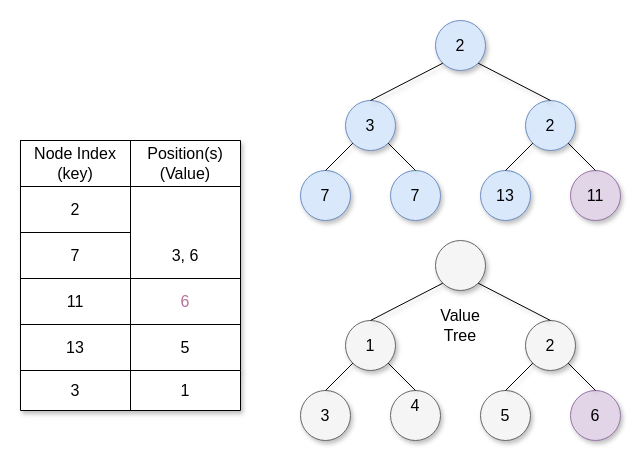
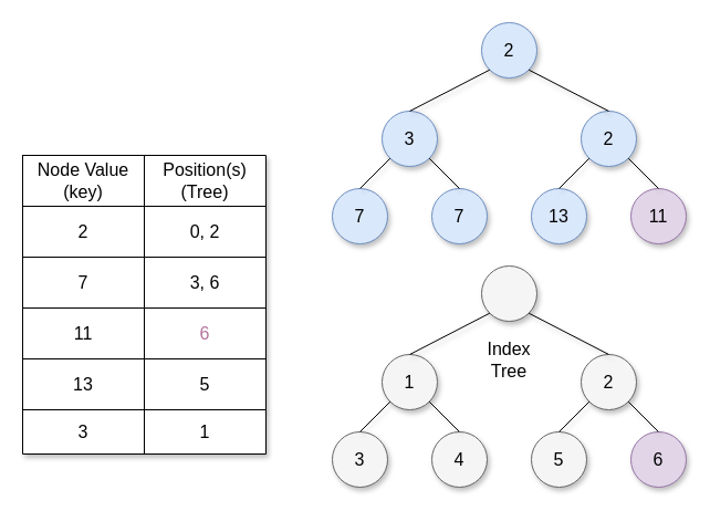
  <mxCell id="0" />
  <mxCell id="1" parent="0" />
  <mxCell id="2" value="" style="shape=table;html=1;whiteSpace=wrap;startSize=0;container=1;collapsible=0;childLayout=tableLayout;fontSize=16;shadow=1;sketch=0;" parent="1" vertex="1"><mxGeometry x="20" y="140" width="220" height="230" as="geometry" /></mxCell>
  <mxCell id="3" value="" style="shape=partialRectangle;html=1;whiteSpace=wrap;collapsible=0;dropTarget=0;pointerEvents=0;fillColor=none;top=0;left=0;bottom=0;right=0;points=[[0,0.5],[1,0.5]];portConstraint=eastwest;fontSize=16;shadow=1;sketch=0;" parent="2" vertex="1"><mxGeometry width="220" height="46" as="geometry" /></mxCell>
- <mxCell id="4" value="Node Index&lt;br style=&quot;font-size: 16px;&quot;&gt;(key)" style="shape=partialRectangle;html=1;whiteSpace=wrap;connectable=0;overflow=hidden;fillColor=none;top=0;left=0;bottom=0;right=0;fontSize=16;shadow=1;sketch=0;" parent="3" vertex="1"><mxGeometry width="110" height="46" as="geometry" /></mxCell>
- <mxCell id="5" value="Position(s)&lt;br style=&quot;font-size: 16px;&quot;&gt;(Value)" style="shape=partialRectangle;html=1;whiteSpace=wrap;connectable=0;overflow=hidden;fillColor=none;top=0;left=0;bottom=0;right=0;fontSize=16;shadow=1;sketch=0;" parent="3" vertex="1"><mxGeometry x="110" width="110" height="46" as="geometry" /></mxCell>
+ <mxCell id="4" value="Node Value&lt;br style=&quot;font-size: 16px;&quot;&gt;(key)" style="shape=partialRectangle;html=1;whiteSpace=wrap;connectable=0;overflow=hidden;fillColor=none;top=0;left=0;bottom=0;right=0;fontSize=16;shadow=1;sketch=0;" parent="3" vertex="1"><mxGeometry width="110" height="46" as="geometry" /></mxCell>
+ <mxCell id="5" value="Position(s)&lt;br style=&quot;font-size: 16px;&quot;&gt;(Tree)" style="shape=partialRectangle;html=1;whiteSpace=wrap;connectable=0;overflow=hidden;fillColor=none;top=0;left=0;bottom=0;right=0;fontSize=16;shadow=1;sketch=0;" parent="3" vertex="1"><mxGeometry x="110" width="110" height="46" as="geometry" /></mxCell>
  <mxCell id="6" value="" style="shape=partialRectangle;html=1;whiteSpace=wrap;collapsible=0;dropTarget=0;pointerEvents=0;fillColor=none;top=0;left=0;bottom=0;right=0;points=[[0,0.5],[1,0.5]];portConstraint=eastwest;fontSize=16;shadow=1;sketch=0;" parent="2" vertex="1"><mxGeometry y="46" width="220" height="46" as="geometry" /></mxCell>
  <mxCell id="7" value="2" style="shape=partialRectangle;html=1;whiteSpace=wrap;connectable=0;overflow=hidden;fillColor=none;top=0;left=0;bottom=0;right=0;fontSize=16;shadow=1;sketch=0;" parent="6" vertex="1"><mxGeometry width="110" height="46" as="geometry" /></mxCell>
+ <mxCell id="8" value="0, 2" style="shape=partialRectangle;html=1;whiteSpace=wrap;connectable=0;overflow=hidden;fillColor=none;top=0;left=0;bottom=0;right=0;fontSize=16;shadow=1;sketch=0;" parent="6" vertex="1"><mxGeometry x="110" width="110" height="46" as="geometry" /></mxCell>
  <mxCell id="9" value="" style="shape=partialRectangle;html=1;whiteSpace=wrap;collapsible=0;dropTarget=0;pointerEvents=0;fillColor=none;top=0;left=0;bottom=0;right=0;points=[[0,0.5],[1,0.5]];portConstraint=eastwest;fontSize=16;shadow=1;sketch=0;" parent="2" vertex="1"><mxGeometry y="92" width="220" height="46" as="geometry" /></mxCell>
  <mxCell id="10" value="7" style="shape=partialRectangle;html=1;whiteSpace=wrap;connectable=0;overflow=hidden;fillColor=none;top=0;left=0;bottom=0;right=0;fontSize=16;shadow=1;sketch=0;" parent="9" vertex="1"><mxGeometry width="110" height="46" as="geometry" /></mxCell>
  <mxCell id="11" value="3, 6" style="shape=partialRectangle;html=1;whiteSpace=wrap;connectable=0;overflow=hidden;fillColor=none;top=0;left=0;bottom=0;right=0;fontSize=16;shadow=1;sketch=0;" parent="9" vertex="1"><mxGeometry x="110" width="110" height="46" as="geometry" /></mxCell>
  <mxCell id="12" value="" style="shape=partialRectangle;html=1;whiteSpace=wrap;collapsible=0;dropTarget=0;pointerEvents=0;fillColor=none;top=0;left=0;bottom=0;right=0;points=[[0,0.5],[1,0.5]];portConstraint=eastwest;fontSize=16;shadow=1;sketch=0;" parent="2" vertex="1"><mxGeometry y="138" width="220" height="46" as="geometry" /></mxCell>
  <mxCell id="13" value="11" style="shape=partialRectangle;html=1;whiteSpace=wrap;connectable=0;overflow=hidden;fillColor=none;top=0;left=0;bottom=0;right=0;fontSize=16;shadow=1;sketch=0;" parent="12" vertex="1"><mxGeometry width="110" height="46" as="geometry" /></mxCell>
  <mxCell id="14" value="&lt;font color=&quot;#b5739d&quot;&gt;6&lt;/font&gt;" style="shape=partialRectangle;html=1;whiteSpace=wrap;connectable=0;overflow=hidden;fillColor=none;top=0;left=0;bottom=0;right=0;fontSize=16;shadow=1;sketch=0;" parent="12" vertex="1"><mxGeometry x="110" width="110" height="46" as="geometry" /></mxCell>
  <mxCell id="15" value="" style="shape=partialRectangle;html=1;whiteSpace=wrap;collapsible=0;dropTarget=0;pointerEvents=0;fillColor=none;top=0;left=0;bottom=0;right=0;points=[[0,0.5],[1,0.5]];portConstraint=eastwest;fontSize=16;shadow=1;sketch=0;" parent="2" vertex="1"><mxGeometry y="184" width="220" height="46" as="geometry" /></mxCell>
  <mxCell id="16" value="13" style="shape=partialRectangle;html=1;whiteSpace=wrap;connectable=0;overflow=hidden;fillColor=none;top=0;left=0;bottom=0;right=0;fontSize=16;shadow=1;sketch=0;" parent="15" vertex="1"><mxGeometry width="110" height="46" as="geometry" /></mxCell>
  <mxCell id="17" value="5" style="shape=partialRectangle;html=1;whiteSpace=wrap;connectable=0;overflow=hidden;fillColor=none;top=0;left=0;bottom=0;right=0;fontSize=16;shadow=1;sketch=0;" parent="15" vertex="1"><mxGeometry x="110" width="110" height="46" as="geometry" /></mxCell>
  <mxCell id="18" value="" style="ellipse;whiteSpace=wrap;html=1;aspect=fixed;fontSize=16;fillColor=#dae8fc;strokeColor=#6c8ebf;shadow=1;sketch=0;" parent="1" vertex="1"><mxGeometry x="435" y="20" width="50" height="50" as="geometry" /></mxCell>
  <mxCell id="19" value="2" style="text;html=1;align=center;verticalAlign=middle;whiteSpace=wrap;rounded=0;fontSize=16;shadow=1;sketch=0;" parent="1" vertex="1"><mxGeometry x="440" y="35" width="40" height="20" as="geometry" /></mxCell>
  <mxCell id="20" value="" style="ellipse;whiteSpace=wrap;html=1;aspect=fixed;fontSize=16;fillColor=#dae8fc;strokeColor=#6c8ebf;shadow=1;sketch=0;" parent="1" vertex="1"><mxGeometry x="345" y="100" width="50" height="50" as="geometry" /></mxCell>
  <mxCell id="21" value="3" style="text;html=1;align=center;verticalAlign=middle;whiteSpace=wrap;rounded=0;fontSize=16;shadow=1;sketch=0;" parent="1" vertex="1"><mxGeometry x="350" y="115" width="40" height="20" as="geometry" /></mxCell>
  <mxCell id="22" value="" style="ellipse;whiteSpace=wrap;html=1;aspect=fixed;fontSize=16;fillColor=#dae8fc;strokeColor=#6c8ebf;shadow=1;sketch=0;" parent="1" vertex="1"><mxGeometry x="390" y="170" width="50" height="50" as="geometry" /></mxCell>
  <mxCell id="23" value="7" style="text;html=1;align=center;verticalAlign=middle;whiteSpace=wrap;rounded=0;fontSize=16;shadow=1;sketch=0;" parent="1" vertex="1"><mxGeometry x="395" y="185" width="40" height="20" as="geometry" /></mxCell>
  <mxCell id="24" value="" style="ellipse;whiteSpace=wrap;html=1;aspect=fixed;fontSize=16;fillColor=#dae8fc;strokeColor=#6c8ebf;shadow=1;sketch=0;" parent="1" vertex="1"><mxGeometry x="300" y="170" width="50" height="50" as="geometry" /></mxCell>
  <mxCell id="25" value="7" style="text;html=1;align=center;verticalAlign=middle;whiteSpace=wrap;rounded=0;fontSize=16;shadow=1;sketch=0;" parent="1" vertex="1"><mxGeometry x="305" y="185" width="40" height="20" as="geometry" /></mxCell>
  <mxCell id="26" value="" style="ellipse;whiteSpace=wrap;html=1;aspect=fixed;fontSize=16;fillColor=#dae8fc;strokeColor=#6c8ebf;shadow=1;sketch=0;" parent="1" vertex="1"><mxGeometry x="525" y="100" width="50" height="50" as="geometry" /></mxCell>
  <mxCell id="27" value="2" style="text;html=1;align=center;verticalAlign=middle;whiteSpace=wrap;rounded=0;fontSize=16;shadow=1;sketch=0;" parent="1" vertex="1"><mxGeometry x="530" y="115" width="40" height="20" as="geometry" /></mxCell>
  <mxCell id="28" value="" style="ellipse;whiteSpace=wrap;html=1;aspect=fixed;fontSize=16;fillColor=#e1d5e7;strokeColor=#9673a6;shadow=1;sketch=0;" parent="1" vertex="1"><mxGeometry x="570" y="170" width="50" height="50" as="geometry" /></mxCell>
  <mxCell id="29" value="11" style="text;html=1;align=center;verticalAlign=middle;whiteSpace=wrap;rounded=0;fontSize=16;shadow=1;sketch=0;" parent="1" vertex="1"><mxGeometry x="575" y="185" width="40" height="20" as="geometry" /></mxCell>
  <mxCell id="30" value="" style="ellipse;whiteSpace=wrap;html=1;aspect=fixed;fontSize=16;fillColor=#dae8fc;strokeColor=#6c8ebf;shadow=1;sketch=0;" parent="1" vertex="1"><mxGeometry x="480" y="170" width="50" height="50" as="geometry" /></mxCell>
  <mxCell id="31" value="13" style="text;html=1;align=center;verticalAlign=middle;whiteSpace=wrap;rounded=0;fontSize=16;shadow=1;sketch=0;" parent="1" vertex="1"><mxGeometry x="485" y="185" width="40" height="20" as="geometry" /></mxCell>
  <mxCell id="32" value="" style="endArrow=none;html=1;fontSize=16;entryX=0;entryY=1;entryDx=0;entryDy=0;exitX=0.5;exitY=0;exitDx=0;exitDy=0;shadow=1;sketch=0;" parent="1" source="20" target="18" edge="1"><mxGeometry width="50" height="50" relative="1" as="geometry"><mxPoint x="410" y="160" as="sourcePoint" /><mxPoint x="460" y="110" as="targetPoint" /></mxGeometry></mxCell>
  <mxCell id="33" value="" style="endArrow=none;html=1;fontSize=16;entryX=1;entryY=1;entryDx=0;entryDy=0;exitX=0.5;exitY=0;exitDx=0;exitDy=0;shadow=1;sketch=0;" parent="1" source="26" target="18" edge="1"><mxGeometry width="50" height="50" relative="1" as="geometry"><mxPoint x="550" y="90" as="sourcePoint" /><mxPoint x="480" y="210" as="targetPoint" /></mxGeometry></mxCell>
  <mxCell id="34" value="" style="endArrow=none;html=1;fontSize=16;exitX=0.5;exitY=0;exitDx=0;exitDy=0;shadow=1;sketch=0;" parent="1" source="24" target="20" edge="1"><mxGeometry width="50" height="50" relative="1" as="geometry"><mxPoint x="430" y="260" as="sourcePoint" /><mxPoint x="480" y="210" as="targetPoint" /></mxGeometry></mxCell>
  <mxCell id="35" value="" style="endArrow=none;html=1;fontSize=16;exitX=1;exitY=1;exitDx=0;exitDy=0;entryX=0.5;entryY=0;entryDx=0;entryDy=0;shadow=1;sketch=0;" parent="1" source="20" target="22" edge="1"><mxGeometry width="50" height="50" relative="1" as="geometry"><mxPoint x="430" y="260" as="sourcePoint" /><mxPoint x="480" y="210" as="targetPoint" /></mxGeometry></mxCell>
  <mxCell id="36" value="" style="endArrow=none;html=1;fontSize=16;entryX=0;entryY=1;entryDx=0;entryDy=0;exitX=0.5;exitY=0;exitDx=0;exitDy=0;shadow=1;sketch=0;" parent="1" source="30" target="26" edge="1"><mxGeometry width="50" height="50" relative="1" as="geometry"><mxPoint x="430" y="260" as="sourcePoint" /><mxPoint x="480" y="210" as="targetPoint" /></mxGeometry></mxCell>
  <mxCell id="37" value="" style="endArrow=none;html=1;fontSize=16;exitX=0.5;exitY=0;exitDx=0;exitDy=0;entryX=1;entryY=1;entryDx=0;entryDy=0;shadow=1;sketch=0;" parent="1" source="28" target="26" edge="1"><mxGeometry width="50" height="50" relative="1" as="geometry"><mxPoint x="430" y="260" as="sourcePoint" /><mxPoint x="480" y="210" as="targetPoint" /></mxGeometry></mxCell>
  <mxCell id="38" value="" style="ellipse;whiteSpace=wrap;html=1;aspect=fixed;fontSize=16;fillColor=#f5f5f5;strokeColor=#666666;shadow=1;sketch=0;fontColor=#333333;" parent="1" vertex="1"><mxGeometry x="435" y="240" width="50" height="50" as="geometry" /></mxCell>
  <mxCell id="39" value="" style="ellipse;whiteSpace=wrap;html=1;aspect=fixed;fontSize=16;fillColor=#f5f5f5;strokeColor=#666666;fontColor=#333333;shadow=1;sketch=0;" parent="1" vertex="1"><mxGeometry x="345" y="320" width="50" height="50" as="geometry" /></mxCell>
  <mxCell id="40" value="1" style="text;html=1;align=center;verticalAlign=middle;whiteSpace=wrap;rounded=0;fontSize=16;shadow=1;sketch=0;" parent="1" vertex="1"><mxGeometry x="350" y="335" width="40" height="20" as="geometry" /></mxCell>
  <mxCell id="41" value="" style="ellipse;whiteSpace=wrap;html=1;aspect=fixed;fontSize=16;fillColor=#f5f5f5;strokeColor=#666666;fontColor=#333333;shadow=1;sketch=0;" parent="1" vertex="1"><mxGeometry x="390" y="390" width="50" height="50" as="geometry" /></mxCell>
- <mxCell id="42" value="4" style="text;html=1;align=center;verticalAlign=middle;whiteSpace=wrap;rounded=0;fontSize=16;shadow=1;sketch=0;" parent="1" vertex="1"><mxGeometry x="395" y="395" width="40" height="20" as="geometry" /></mxCell>
+ <mxCell id="42" value="4" style="text;html=1;align=center;verticalAlign=middle;whiteSpace=wrap;rounded=0;fontSize=16;shadow=1;sketch=0;" parent="1" vertex="1"><mxGeometry x="395" y="405" width="40" height="20" as="geometry" /></mxCell>
  <mxCell id="43" value="" style="ellipse;whiteSpace=wrap;html=1;aspect=fixed;fontSize=16;fillColor=#f5f5f5;strokeColor=#666666;shadow=1;sketch=0;fontColor=#333333;" parent="1" vertex="1"><mxGeometry x="300" y="390" width="50" height="50" as="geometry" /></mxCell>
  <mxCell id="44" value="3" style="text;html=1;align=center;verticalAlign=middle;whiteSpace=wrap;rounded=0;fontSize=16;shadow=1;sketch=0;" parent="1" vertex="1"><mxGeometry x="305" y="405" width="40" height="20" as="geometry" /></mxCell>
  <mxCell id="45" value="" style="ellipse;whiteSpace=wrap;html=1;aspect=fixed;fontSize=16;fillColor=#f5f5f5;strokeColor=#666666;fontColor=#333333;shadow=1;sketch=0;" parent="1" vertex="1"><mxGeometry x="525" y="320" width="50" height="50" as="geometry" /></mxCell>
  <mxCell id="46" value="2" style="text;html=1;align=center;verticalAlign=middle;whiteSpace=wrap;rounded=0;fontSize=16;shadow=1;sketch=0;" parent="1" vertex="1"><mxGeometry x="530" y="335" width="40" height="20" as="geometry" /></mxCell>
  <mxCell id="47" value="" style="ellipse;whiteSpace=wrap;html=1;aspect=fixed;fontSize=16;fillColor=#e1d5e7;strokeColor=#9673a6;shadow=1;sketch=0;" parent="1" vertex="1"><mxGeometry x="570" y="390" width="50" height="50" as="geometry" /></mxCell>
  <mxCell id="48" value="6" style="text;html=1;align=center;verticalAlign=middle;whiteSpace=wrap;rounded=0;fontSize=16;shadow=1;sketch=0;" parent="1" vertex="1"><mxGeometry x="575" y="405" width="40" height="20" as="geometry" /></mxCell>
  <mxCell id="49" value="" style="ellipse;whiteSpace=wrap;html=1;aspect=fixed;fontSize=16;fillColor=#f5f5f5;strokeColor=#666666;fontColor=#333333;shadow=1;sketch=0;" parent="1" vertex="1"><mxGeometry x="480" y="390" width="50" height="50" as="geometry" /></mxCell>
  <mxCell id="50" value="5" style="text;html=1;align=center;verticalAlign=middle;whiteSpace=wrap;rounded=0;fontSize=16;shadow=1;sketch=0;" parent="1" vertex="1"><mxGeometry x="485" y="405" width="40" height="20" as="geometry" /></mxCell>
  <mxCell id="51" value="" style="endArrow=none;html=1;fontSize=16;entryX=0;entryY=1;entryDx=0;entryDy=0;exitX=0.5;exitY=0;exitDx=0;exitDy=0;shadow=1;sketch=0;" parent="1" source="39" target="38" edge="1"><mxGeometry width="50" height="50" relative="1" as="geometry"><mxPoint x="410" y="380" as="sourcePoint" /><mxPoint x="460" y="330" as="targetPoint" /></mxGeometry></mxCell>
  <mxCell id="52" value="" style="endArrow=none;html=1;fontSize=16;entryX=1;entryY=1;entryDx=0;entryDy=0;exitX=0.5;exitY=0;exitDx=0;exitDy=0;shadow=1;sketch=0;" parent="1" source="45" target="38" edge="1"><mxGeometry width="50" height="50" relative="1" as="geometry"><mxPoint x="550" y="310" as="sourcePoint" /><mxPoint x="480" y="430" as="targetPoint" /></mxGeometry></mxCell>
  <mxCell id="53" value="" style="endArrow=none;html=1;fontSize=16;exitX=0.5;exitY=0;exitDx=0;exitDy=0;shadow=1;sketch=0;" parent="1" source="43" target="39" edge="1"><mxGeometry width="50" height="50" relative="1" as="geometry"><mxPoint x="430" y="480" as="sourcePoint" /><mxPoint x="480" y="430" as="targetPoint" /></mxGeometry></mxCell>
  <mxCell id="54" value="" style="endArrow=none;html=1;fontSize=16;exitX=1;exitY=1;exitDx=0;exitDy=0;entryX=0.5;entryY=0;entryDx=0;entryDy=0;shadow=1;sketch=0;" parent="1" source="39" target="41" edge="1"><mxGeometry width="50" height="50" relative="1" as="geometry"><mxPoint x="430" y="480" as="sourcePoint" /><mxPoint x="480" y="430" as="targetPoint" /></mxGeometry></mxCell>
  <mxCell id="55" value="" style="endArrow=none;html=1;fontSize=16;entryX=0;entryY=1;entryDx=0;entryDy=0;exitX=0.5;exitY=0;exitDx=0;exitDy=0;shadow=1;sketch=0;" parent="1" source="49" target="45" edge="1"><mxGeometry width="50" height="50" relative="1" as="geometry"><mxPoint x="430" y="480" as="sourcePoint" /><mxPoint x="480" y="430" as="targetPoint" /></mxGeometry></mxCell>
  <mxCell id="56" value="" style="endArrow=none;html=1;fontSize=16;exitX=0.5;exitY=0;exitDx=0;exitDy=0;entryX=1;entryY=1;entryDx=0;entryDy=0;shadow=1;sketch=0;" parent="1" source="47" target="45" edge="1"><mxGeometry width="50" height="50" relative="1" as="geometry"><mxPoint x="430" y="480" as="sourcePoint" /><mxPoint x="480" y="430" as="targetPoint" /></mxGeometry></mxCell>
- <mxCell id="57" value="Value Tree" style="text;html=1;strokeColor=none;fillColor=none;align=center;verticalAlign=middle;whiteSpace=wrap;rounded=0;fontSize=16;shadow=1;sketch=0;" parent="1" vertex="1"><mxGeometry x="440" y="315" width="40" height="20" as="geometry" /></mxCell>
+ <mxCell id="57" value="Index Tree" style="text;html=1;strokeColor=none;fillColor=none;align=center;verticalAlign=middle;whiteSpace=wrap;rounded=0;fontSize=16;shadow=1;sketch=0;" parent="1" vertex="1"><mxGeometry x="440" y="315" width="40" height="20" as="geometry" /></mxCell>
  <mxCell id="58" value="" style="shape=table;html=1;whiteSpace=wrap;startSize=0;container=1;collapsible=0;childLayout=tableLayout;rounded=0;shadow=1;fillColor=#FFFFFF;" parent="1" vertex="1"><mxGeometry x="20" y="370" width="220" height="40" as="geometry" /></mxCell>
  <mxCell id="59" value="" style="shape=partialRectangle;html=1;whiteSpace=wrap;collapsible=0;dropTarget=0;pointerEvents=0;fillColor=none;top=0;left=0;bottom=0;right=0;points=[[0,0.5],[1,0.5]];portConstraint=eastwest;" parent="58" vertex="1"><mxGeometry width="220" height="40" as="geometry" /></mxCell>
  <mxCell id="60" value="&lt;font style=&quot;font-size: 16px&quot;&gt;3&lt;/font&gt;" style="shape=partialRectangle;html=1;whiteSpace=wrap;connectable=0;overflow=hidden;fillColor=none;top=0;left=0;bottom=0;right=0;" parent="59" vertex="1"><mxGeometry width="110" height="40" as="geometry" /></mxCell>
  <mxCell id="61" value="&lt;font style=&quot;font-size: 16px&quot;&gt;1&lt;/font&gt;" style="shape=partialRectangle;html=1;whiteSpace=wrap;connectable=0;overflow=hidden;fillColor=none;top=0;left=0;bottom=0;right=0;" parent="59" vertex="1"><mxGeometry x="110" width="110" height="40" as="geometry" /></mxCell>
